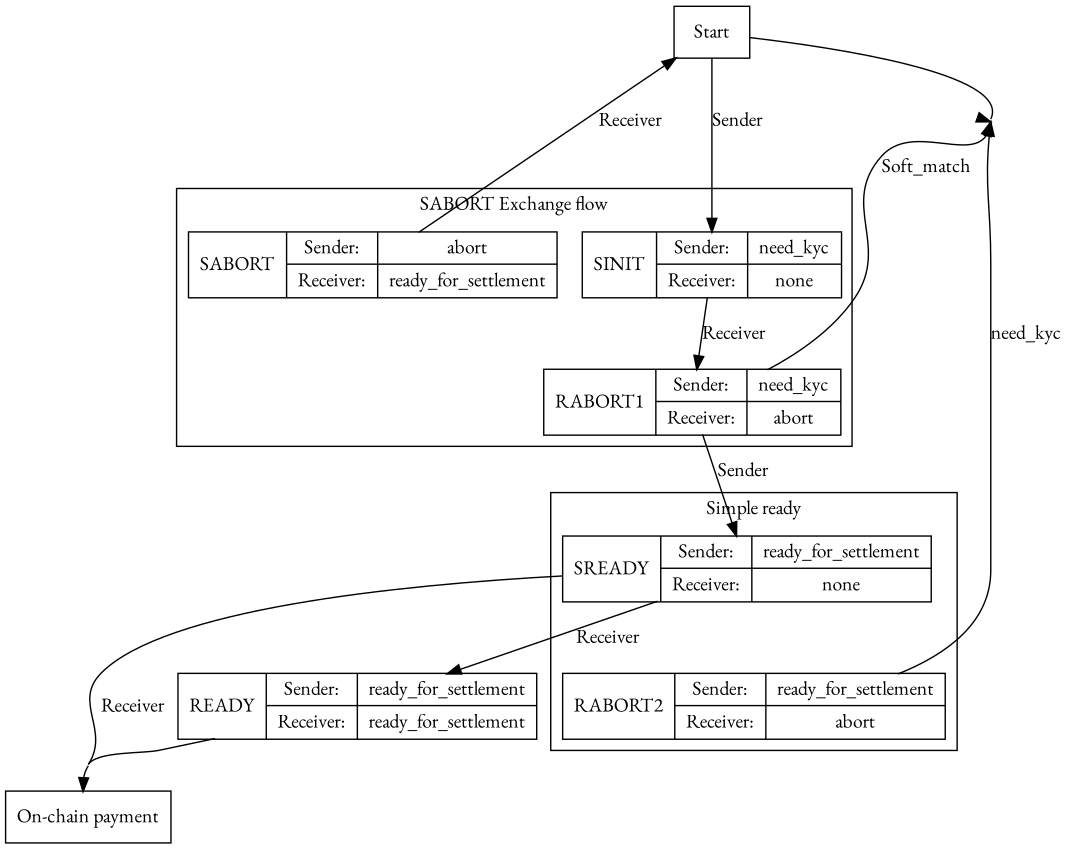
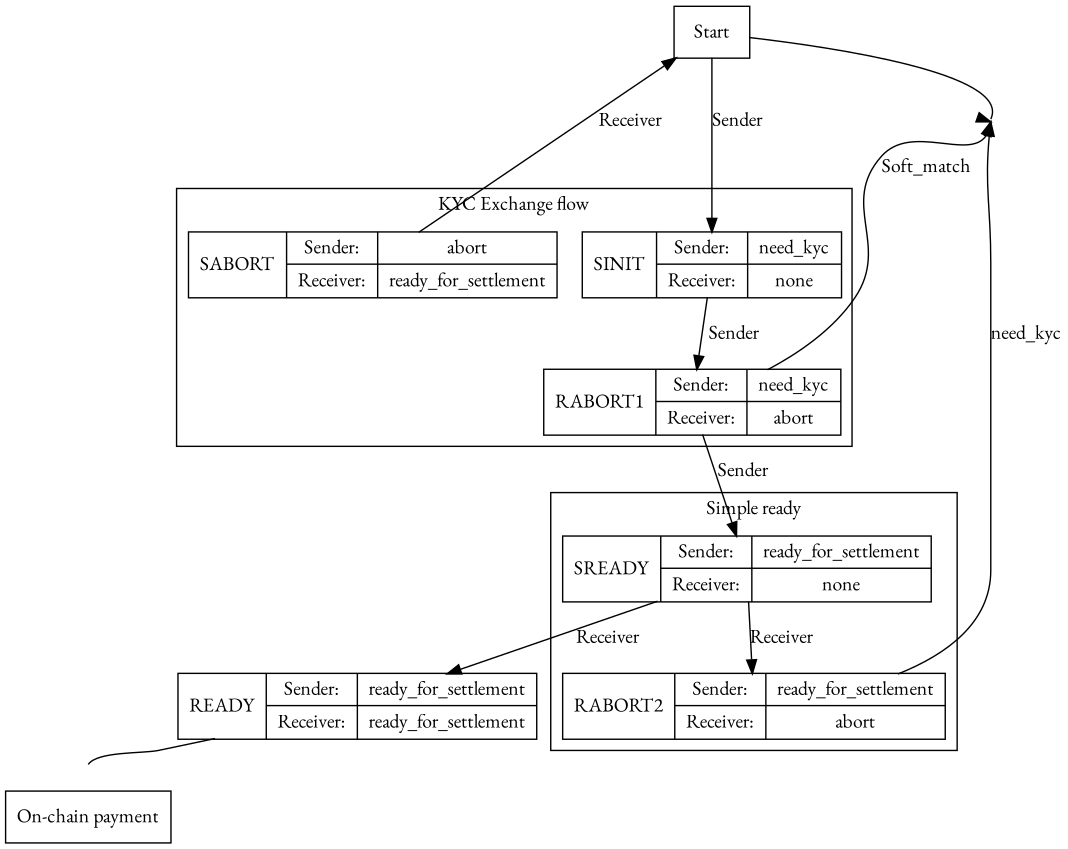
  digraph {
    concentrate=True
    fontname="EB Garamond"
    rankdir=TB
    node [fontname="EB Garamond" shape=record]
    edge [fontname="EB Garamond"]
    n1 [label=Start]
    n2 [label="On-chain payment"]
    n3 [label="SINIT\n|{Sender:|Receiver:}|{{need_kyc}|{none}}"]
    n4 [label="RABORT1\n|{Sender:|Receiver:}|{{need_kyc}|{abort}}"]
    n5 [label="SABORT\n|{Sender:|Receiver:}|{{abort}|{ready_for_settlement}}"]
    n6 [label="SREADY\n|{Sender:|Receiver:}|{{ready_for_settlement}|{none}}"]
    n7 [label="RABORT2\n|{Sender:|Receiver:}|{{ready_for_settlement}|{abort}}"]
    n8 [fillcolor=red label="READY\n|{Sender:|Receiver:}|{{ready_for_settlement}|{ready_for_settlement}}"]
    subgraph sub_1 {
      rank=min
      n1
    }
    subgraph sub_2 {
      rank=max
      n2
    }
    subgraph cluster_3 {
-     label="SABORT Exchange flow"
+     label="KYC Exchange flow"
      n3
      n4
      n5
    }
    subgraph cluster_4 {
      label="Simple ready"
      n6
      n7
    }
    n1 -> n3 [label=Sender]
-   n3 -> n4 [label=Receiver]
+   n3 -> n4 [label=Sender]
    n4 -> n1 [label=Soft_match]
    n4 -> n6 [label=Sender]
    n5 -> n1 [label=Receiver]
-   n6 -> n2 [label=Receiver]
+   n6 -> n7 [label=Receiver]
    n6 -> n8 [label=Receiver]
    n7 -> n1 [label=need_kyc]
    n8 -> n2
  }
